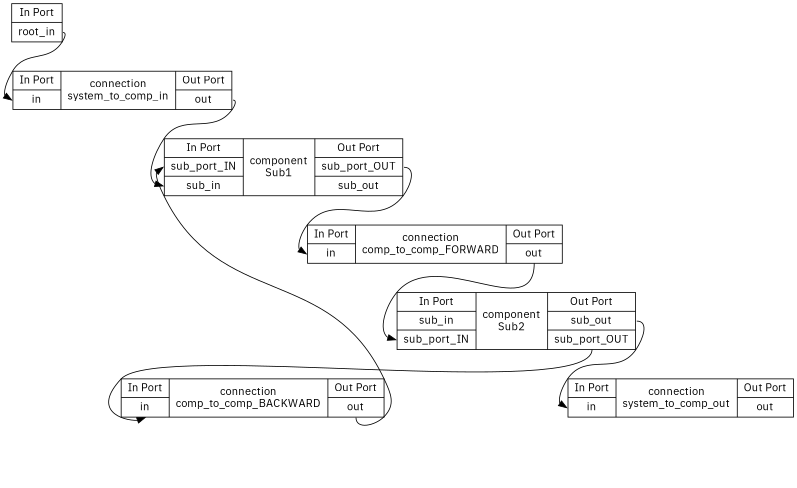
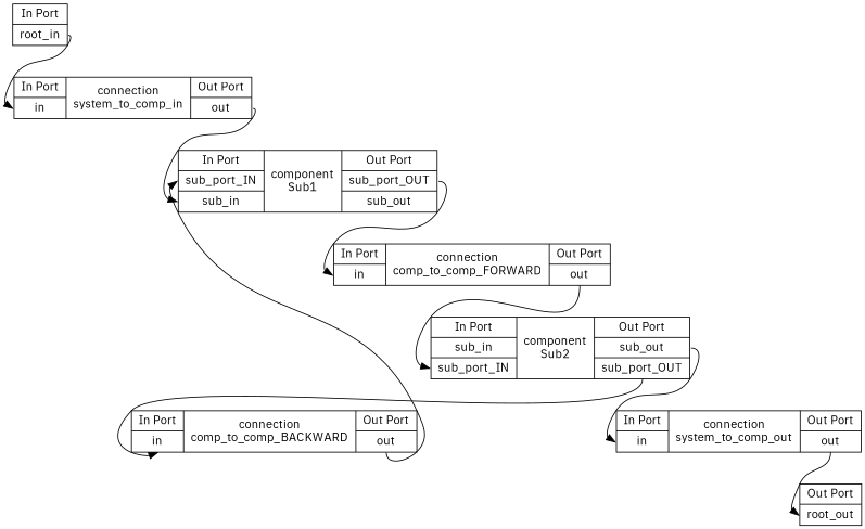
  digraph {
    rankdir=TB
    fontname="IBM Plex Sans"
    node [shape=record fontname="IBM Plex Sans"]
    edge [headport=in tailport=out fontname="IBM Plex Sans"]
    n1 [label="{In Port|<sub_port_IN>sub_port_IN|<sub_in>sub_in} |component\nSub1|{Out Port|<sub_port_OUT>sub_port_OUT|<sub_out>sub_out} "]
    n2 [label="{In Port|<in>in} |connection\ncomp_to_comp_FORWARD|{Out Port|<out>out} "]
    n3 [label="{In Port|<sub_in>sub_in|<sub_port_IN>sub_port_IN} |component\nSub2|{Out Port|<sub_out>sub_out|<sub_port_OUT>sub_port_OUT} "]
    n4 [label="{In Port|<in>in} |connection\ncomp_to_comp_BACKWARD|{Out Port|<out>out} "]
    n5 [label="{In Port|<in>in} |connection\nsystem_to_comp_out|{Out Port|<out>out} "]
    n6 [label="{In Port|<in>in} |connection\nsystem_to_comp_in|{Out Port|<out>out} "]
+   n7 [label="{Out Port|<root_out>root_out}" rank=sink]
    n8 [label="{In Port|<root_in>root_in}" rank=source]
    n1 -> n2 [tailport=sub_port_OUT]
    n2 -> n3 [headport=sub_port_IN]
    n3 -> n4 [tailport=sub_port_OUT]
    n3 -> n5 [tailport=sub_out]
    n4 -> n1 [headport=sub_port_IN]
+   n5 -> n7 [headport=root_out]
    n6 -> n1 [headport=sub_in]
    n8 -> n6 [tailport=root_in]
  }
